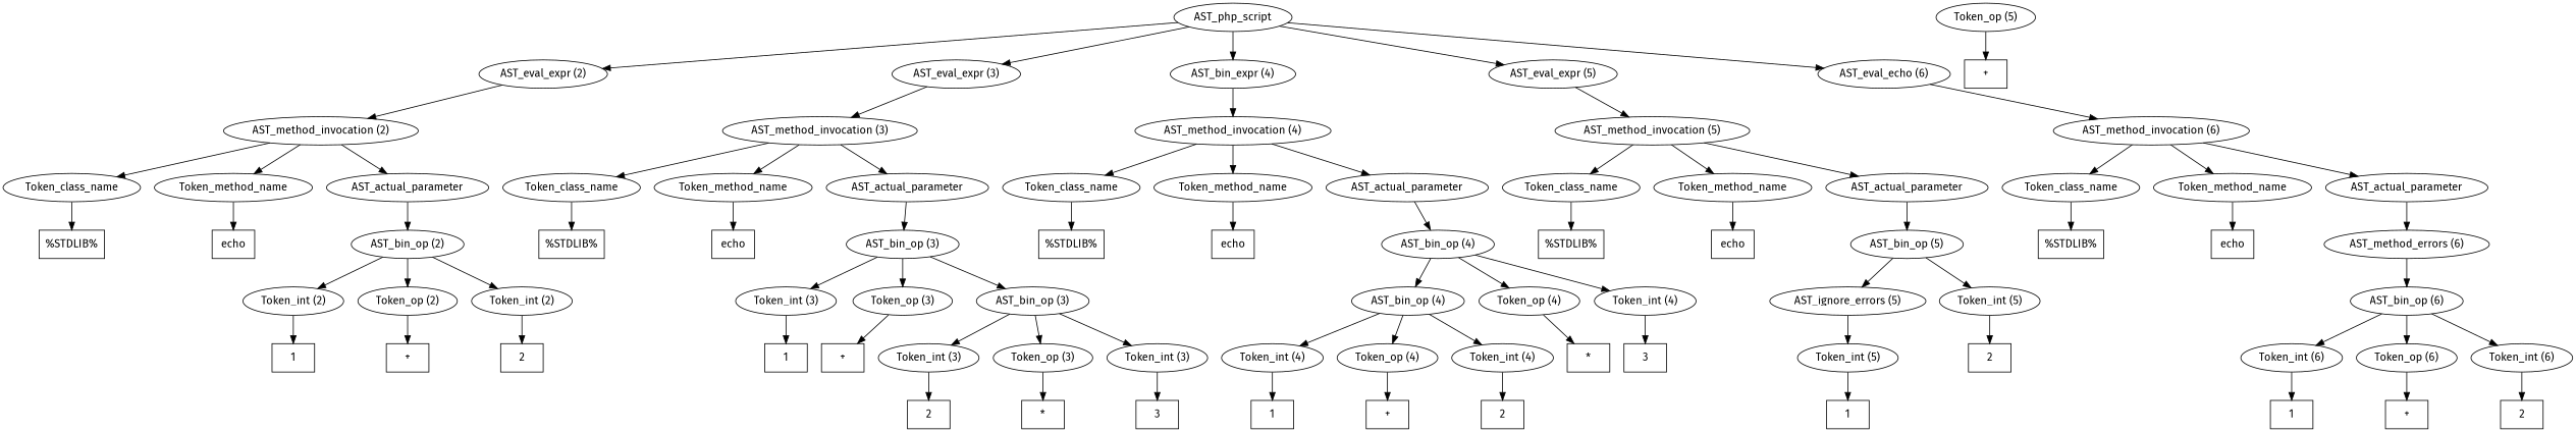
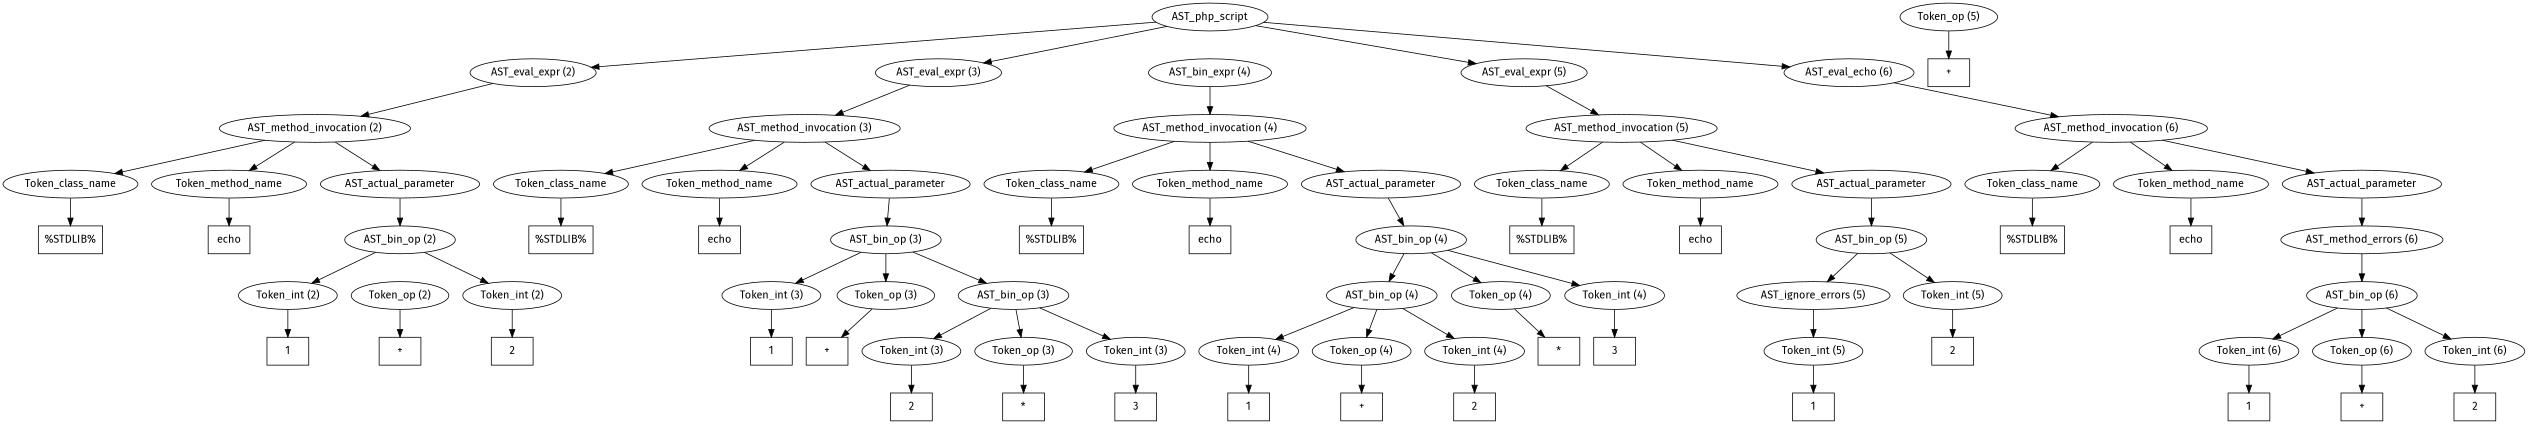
  digraph {
    fontname="Fira Sans"
    node [fontname="Fira Sans"]
    edge [fontname="Fira Sans"]
    n1 [label=AST_php_script]
    n2 [label="AST_eval_expr (2)"]
    n3 [label="AST_eval_expr (3)"]
    n4 [label="AST_bin_expr (4)"]
    n5 [label="AST_eval_expr (5)"]
    n6 [label="AST_eval_echo (6)"]
    n7 [label="AST_method_invocation (2)"]
    n8 [label="AST_method_invocation (3)"]
    n9 [label="AST_method_invocation (4)"]
    n10 [label="AST_method_invocation (5)"]
    n11 [label="AST_method_invocation (6)"]
    n12 [label=Token_class_name]
    n13 [label=Token_method_name]
    n14 [label=AST_actual_parameter]
    n15 [label="%STDLIB%" shape=box]
    n16 [label=echo shape=box]
    n17 [label="AST_bin_op (2)"]
    n18 [label="Token_int (2)"]
    n19 [label="Token_op (2)"]
    n20 [label="Token_int (2)"]
    n21 [label=1 shape=box]
    n22 [label="+" shape=box]
    n23 [label=2 shape=box]
    n24 [label=Token_class_name]
    n25 [label=Token_method_name]
    n26 [label=AST_actual_parameter]
    n27 [label="%STDLIB%" shape=box]
    n28 [label=echo shape=box]
    n29 [label="AST_bin_op (3)"]
    n30 [label="Token_int (3)"]
    n31 [label="Token_op (3)"]
    n32 [label="AST_bin_op (3)"]
    n33 [label=1 shape=box]
    n34 [label="+" shape=box]
    n35 [label="Token_int (3)"]
    n36 [label="Token_op (3)"]
    n37 [label="Token_int (3)"]
    n38 [label=2 shape=box]
    n39 [label="*" shape=box]
    n40 [label=3 shape=box]
    n41 [label=Token_class_name]
    n42 [label=Token_method_name]
    n43 [label=AST_actual_parameter]
    n44 [label="%STDLIB%" shape=box]
    n45 [label=echo shape=box]
    n46 [label="AST_bin_op (4)"]
    n47 [label="AST_bin_op (4)"]
    n48 [label="Token_op (4)"]
    n49 [label="Token_int (4)"]
    n50 [label="Token_int (4)"]
    n51 [label="Token_op (4)"]
    n52 [label="Token_int (4)"]
    n53 [label="*" shape=box]
    n54 [label=3 shape=box]
    n55 [label=1 shape=box]
    n56 [label="+" shape=box]
    n57 [label=2 shape=box]
    n58 [label=Token_class_name]
    n59 [label=Token_method_name]
    n60 [label=AST_actual_parameter]
    n61 [label="%STDLIB%" shape=box]
    n62 [label=echo shape=box]
    n63 [label="AST_bin_op (5)"]
    n64 [label="AST_ignore_errors (5)"]
    n65 [label="Token_int (5)"]
    n66 [label="Token_int (5)"]
    n67 [label="Token_op (5)"]
    n68 [label="+" shape=box]
    n69 [label=2 shape=box]
    n70 [label=1 shape=box]
    n71 [label=Token_class_name]
    n72 [label=Token_method_name]
    n73 [label=AST_actual_parameter]
    n74 [label="%STDLIB%" shape=box]
    n75 [label=echo shape=box]
    n76 [label="AST_method_errors (6)"]
    n77 [label="AST_bin_op (6)"]
    n78 [label="Token_int (6)"]
    n79 [label="Token_op (6)"]
    n80 [label="Token_int (6)"]
    n81 [label=1 shape=box]
    n82 [label="+" shape=box]
    n83 [label=2 shape=box]
    n1 -> n2
    n1 -> n3
-   n1 -> n4
    n1 -> n5
    n1 -> n6
    n2 -> n7
    n3 -> n8
    n4 -> n9
    n5 -> n10
    n6 -> n11
    n7 -> n12
    n7 -> n13
    n7 -> n14
    n8 -> n24
    n8 -> n25
    n8 -> n26
    n9 -> n41
    n9 -> n42
    n9 -> n43
    n10 -> n58
    n10 -> n59
    n10 -> n60
    n11 -> n71
    n11 -> n72
    n11 -> n73
    n12 -> n15
    n13 -> n16
    n14 -> n17
    n17 -> n18
-   n17 -> n19
    n17 -> n20
    n18 -> n21
    n19 -> n22
    n20 -> n23
    n24 -> n27
    n25 -> n28
    n26 -> n29
    n29 -> n30
    n29 -> n31
    n29 -> n32
    n30 -> n33
    n31 -> n34
    n32 -> n35
    n32 -> n36
    n32 -> n37
    n35 -> n38
    n36 -> n39
    n37 -> n40
    n41 -> n44
    n42 -> n45
    n43 -> n46
    n46 -> n47
    n46 -> n48
    n46 -> n49
    n47 -> n50
    n47 -> n51
    n47 -> n52
    n48 -> n53
    n49 -> n54
    n50 -> n55
    n51 -> n56
    n52 -> n57
    n58 -> n61
    n59 -> n62
    n60 -> n63
    n63 -> n64
    n63 -> n65
    n64 -> n66
    n65 -> n69
    n66 -> n70
    n67 -> n68
    n71 -> n74
    n72 -> n75
    n73 -> n76
    n76 -> n77
    n77 -> n78
    n77 -> n79
    n77 -> n80
    n78 -> n81
    n79 -> n82
    n80 -> n83
  }
